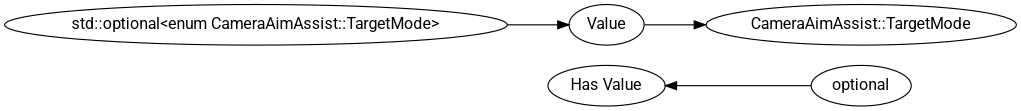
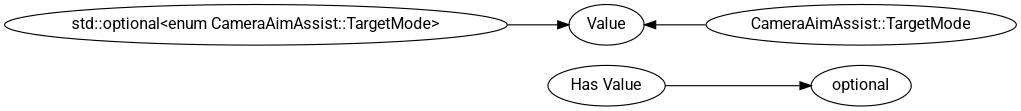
  digraph {
    fontname=Roboto
    rankdir=LR
    node [fontname=Roboto]
    edge [fontname=Roboto]
    n1 [label=optional]
    n2 [label="CameraAimAssist::TargetMode"]
    n3 [label="std::optional<enum CameraAimAssist::TargetMode>"]
    n4 [label=Value]
    n5 [label="Has Value"]
    subgraph sub_1 {
      rank=max
      n1
      n2
    }
    n3 -> n4
-   n4 -> n2
-   n1 -> n5
+   n2 -> n4
+   n5 -> n1
  }
